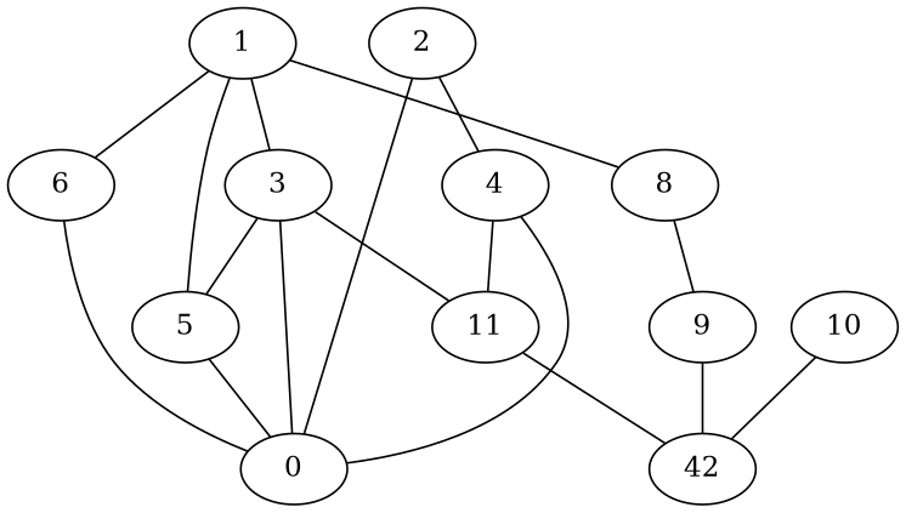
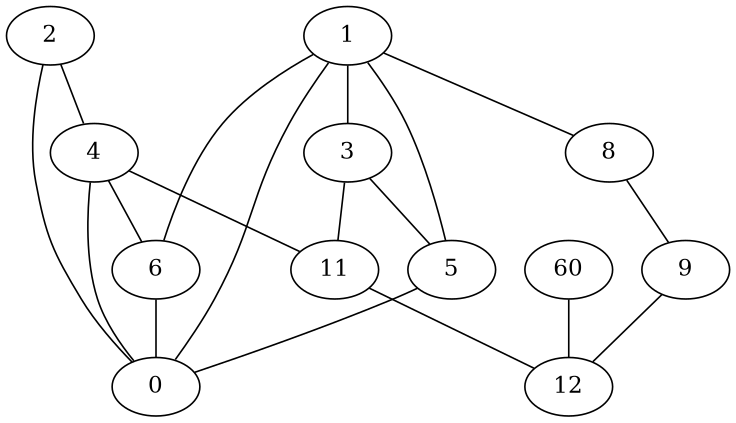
  graph {
    1
    5
    6
    8
    3
    n6 [label=0]
    9
    2
    4
    11
-   12 [label=42]
-   10
+   12
+   10 [label=60]
    1 -- 5
    1 -- 6
    1 -- 8
    1 -- 3
    5 -- n6
    6 -- n6
    8 -- 9
    3 -- 5
-   3 -- n6
+   1 -- n6
    3 -- 11
    9 -- 12
    2 -- n6
    2 -- 4
+   4 -- 6
    4 -- n6
    4 -- 11
    11 -- 12
    10 -- 12
  }
